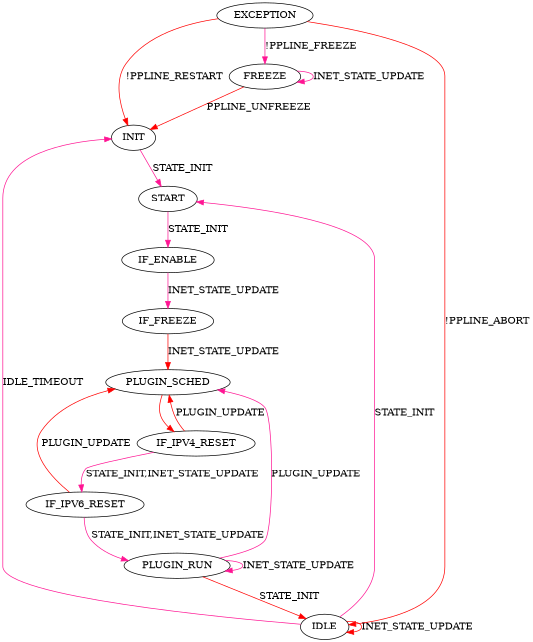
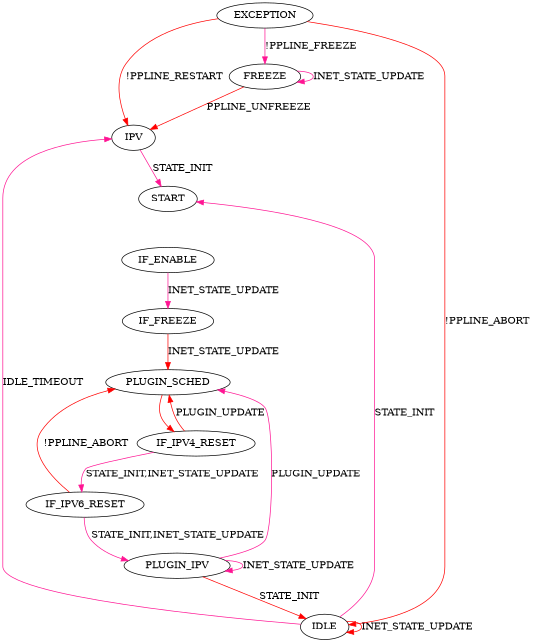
  digraph {
    edge [color=deeppink]
-   INIT [init=true]
+   INIT [init=true label=IPV]
    START
    IF_ENABLE
    n4 [label=IF_FREEZE]
    PLUGIN_SCHED
    IF_IPV4_RESET
    IF_IPV6_RESET
-   PLUGIN_RUN
+   PLUGIN_RUN [label=PLUGIN_IPV]
    IDLE
    FREEZE
    EXCEPTION
    INIT -> START [label=STATE_INIT]
-   START -> IF_ENABLE [label=STATE_INIT]
    IF_ENABLE -> n4 [label=INET_STATE_UPDATE]
    n4 -> PLUGIN_SCHED [color=red label=INET_STATE_UPDATE]
    PLUGIN_SCHED -> IF_IPV4_RESET [color=red]
    IF_IPV4_RESET -> PLUGIN_SCHED [color=red label=PLUGIN_UPDATE]
    IF_IPV4_RESET -> IF_IPV6_RESET [label="STATE_INIT,INET_STATE_UPDATE"]
-   IF_IPV6_RESET -> PLUGIN_SCHED [color=red label=PLUGIN_UPDATE]
+   IF_IPV6_RESET -> PLUGIN_SCHED [color=red label="!PPLINE_ABORT"]
    IF_IPV6_RESET -> PLUGIN_RUN [label="STATE_INIT,INET_STATE_UPDATE"]
    PLUGIN_RUN -> PLUGIN_SCHED [label=PLUGIN_UPDATE]
    PLUGIN_RUN -> PLUGIN_RUN [label=INET_STATE_UPDATE]
    PLUGIN_RUN -> IDLE [color=red label=STATE_INIT]
    IDLE -> INIT [label=IDLE_TIMEOUT]
    IDLE -> START [label=STATE_INIT]
    IDLE -> IDLE [color=red label=INET_STATE_UPDATE]
    FREEZE -> INIT [color=red label=PPLINE_UNFREEZE]
    FREEZE -> FREEZE [label=INET_STATE_UPDATE]
    EXCEPTION -> INIT [color=red label="!PPLINE_RESTART"]
    EXCEPTION -> IDLE [color=red label="!PPLINE_ABORT"]
    EXCEPTION -> FREEZE [label="!PPLINE_FREEZE"]
  }
